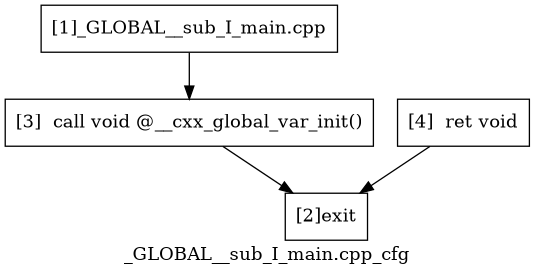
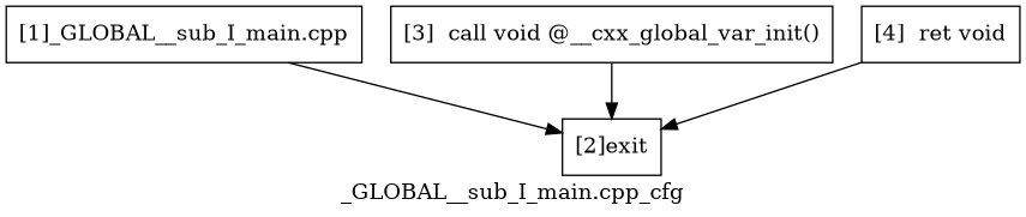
  digraph {
    label="_GLOBAL__sub_I_main.cpp_cfg"
    node [color=black shape=rectangle]
    edge [color=black]
    n1 [label="[1]_GLOBAL__sub_I_main.cpp"]
    n2 [label="[3]  call void @__cxx_global_var_init()"]
    n3 [label="[2]exit"]
    n4 [label="[4]  ret void"]
-   n1 -> n2
+   n1 -> n3
    n2 -> n3
    n4 -> n3
  }
